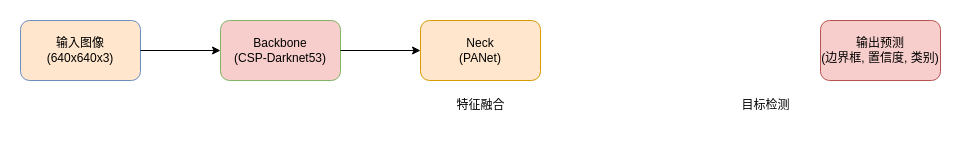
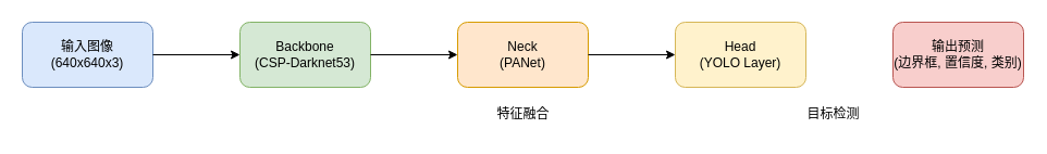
  <mxCell id="0" />
  <mxCell id="1" parent="0" />
- <mxCell id="2" value="输入图像&#10;(640x640x3)" style="rounded=1;whiteSpace=wrap;html=1;fillColor=#ffe6cc;strokeColor=#6c8ebf;" vertex="1" parent="1"><mxGeometry x="20" y="20" width="120" height="60" as="geometry" /></mxCell>
- <mxCell id="3" value="Backbone&#10;(CSP-Darknet53)" style="rounded=1;whiteSpace=wrap;html=1;fillColor=#f8cecc;strokeColor=#82b366;" vertex="1" parent="1"><mxGeometry x="220" y="20" width="120" height="60" as="geometry" /></mxCell>
+ <mxCell id="2" value="输入图像&#10;(640x640x3)" style="rounded=1;whiteSpace=wrap;html=1;fillColor=#dae8fc;strokeColor=#6c8ebf;" vertex="1" parent="1"><mxGeometry x="20" y="20" width="120" height="60" as="geometry" /></mxCell>
+ <mxCell id="3" value="Backbone&#10;(CSP-Darknet53)" style="rounded=1;whiteSpace=wrap;html=1;fillColor=#d5e8d4;strokeColor=#82b366;" vertex="1" parent="1"><mxGeometry x="220" y="20" width="120" height="60" as="geometry" /></mxCell>
  <mxCell id="4" value="Neck&#10;(PANet)" style="rounded=1;whiteSpace=wrap;html=1;fillColor=#ffe6cc;strokeColor=#d79b00;" vertex="1" parent="1"><mxGeometry x="420" y="20" width="120" height="60" as="geometry" /></mxCell>
+ <mxCell id="5" value="Head&#10;(YOLO Layer)" style="rounded=1;whiteSpace=wrap;html=1;fillColor=#fff2cc;strokeColor=#d6b656;" vertex="1" parent="1"><mxGeometry x="620" y="20" width="120" height="60" as="geometry" /></mxCell>
  <mxCell id="6" value="输出预测&#10;(边界框, 置信度, 类别)" style="rounded=1;whiteSpace=wrap;html=1;fillColor=#f8cecc;strokeColor=#b85450;" vertex="1" parent="1"><mxGeometry x="820" y="20" width="120" height="60" as="geometry" /></mxCell>
  <mxCell id="7" value="" style="endArrow=classic;html=1;exitX=1;exitY=0.5;exitDx=0;exitDy=0;entryX=0;entryY=0.5;entryDx=0;entryDy=0;" edge="1" parent="1" source="2" target="3"><mxGeometry width="50" height="50" relative="1" as="geometry" /></mxCell>
  <mxCell id="8" value="" style="endArrow=classic;html=1;exitX=1;exitY=0.5;exitDx=0;exitDy=0;entryX=0;entryY=0.5;entryDx=0;entryDy=0;" edge="1" parent="1" source="3" target="4"><mxGeometry width="50" height="50" relative="1" as="geometry" /></mxCell>
+ <mxCell id="9" value="" style="endArrow=classic;html=1;exitX=1;exitY=0.5;exitDx=0;exitDy=0;entryX=0;entryY=0.5;entryDx=0;entryDy=0;" edge="1" parent="1" source="4" target="5"><mxGeometry width="50" height="50" relative="1" as="geometry" /></mxCell>
  <mxCell id="10" value="特征融合" style="text;html=1;align=center;verticalAlign=middle;resizable=0;points=[];autosize=1;" vertex="1" parent="1"><mxGeometry x="440" y="90" width="80" height="30" as="geometry" /></mxCell>
  <mxCell id="11" value="目标检测" style="text;html=1;align=center;verticalAlign=middle;resizable=0;points=[];autosize=1;" vertex="1" parent="1"><mxGeometry x="725" y="90" width="80" height="30" as="geometry" /></mxCell>
